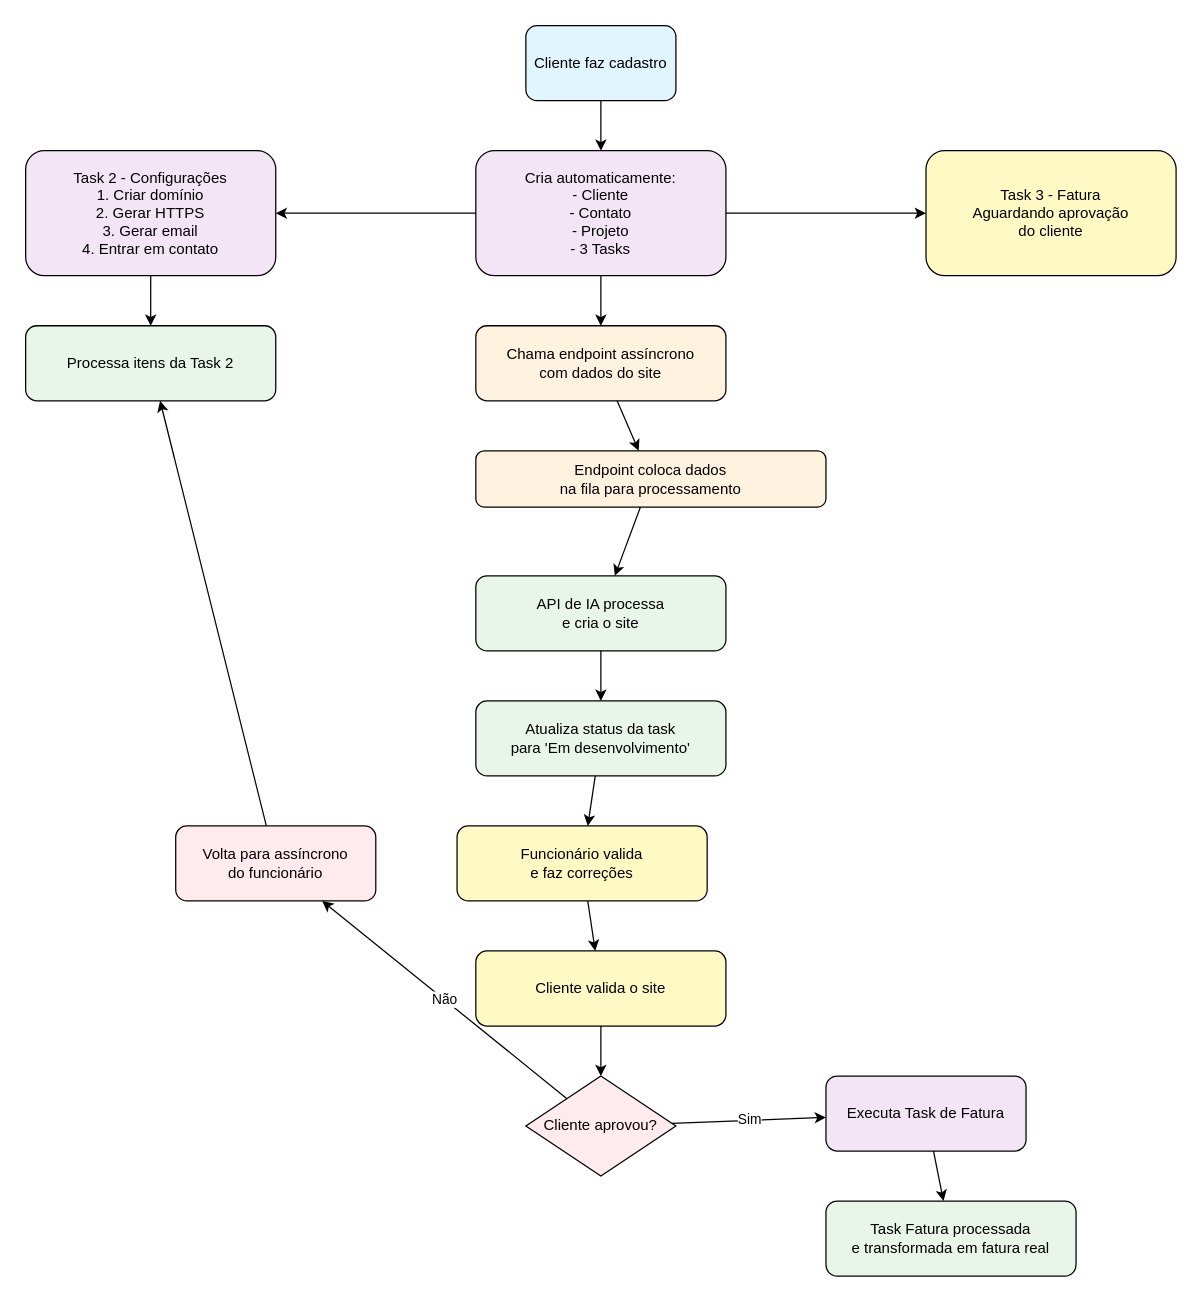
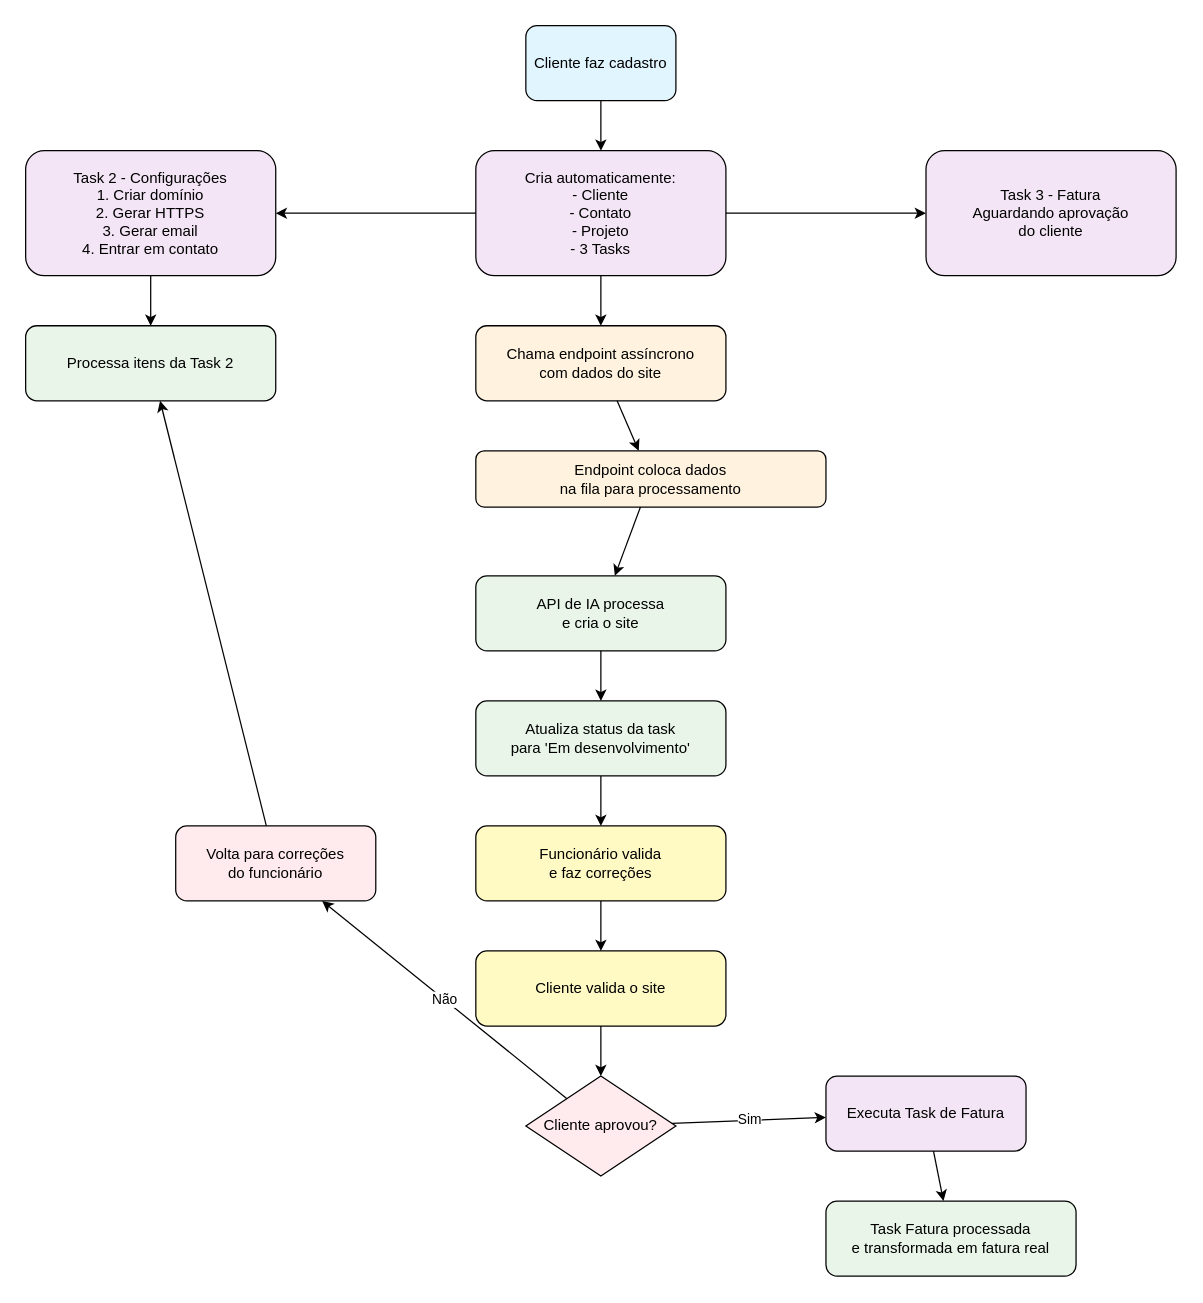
  <mxCell id="0" />
  <mxCell id="1" parent="0" />
  <mxCell id="2" value="Cliente faz cadastro" style="rounded=1;whiteSpace=wrap;html=1;fillColor=#e1f5fe;strokeColor=#000000;fontColor=#000000;" parent="1" vertex="1"><mxGeometry x="420" y="20" width="120" height="60" as="geometry" /></mxCell>
  <mxCell id="3" value="Cria automaticamente:&lt;br&gt;- Cliente&lt;br&gt;- Contato&lt;br&gt;- Projeto&lt;br&gt;- 3 Tasks" style="rounded=1;whiteSpace=wrap;html=1;fillColor=#f3e5f5;strokeColor=#000000;fontColor=#000000;" parent="1" vertex="1"><mxGeometry x="380" y="120" width="200" height="100" as="geometry" /></mxCell>
  <mxCell id="4" value="Chama endpoint assíncrono&lt;br&gt;com dados do site" style="rounded=1;whiteSpace=wrap;html=1;fillColor=#fff3e0;strokeColor=#000000;fontColor=#000000;" parent="1" vertex="1"><mxGeometry x="380" y="260" width="200" height="60" as="geometry" /></mxCell>
  <mxCell id="5" value="Endpoint coloca dados&lt;br&gt;na fila para processamento" style="rounded=1;whiteSpace=wrap;html=1;fillColor=#fff3e0;strokeColor=#000000;fontColor=#000000;" parent="1" vertex="1"><mxGeometry x="380" y="360" width="280" height="45" as="geometry" /></mxCell>
  <mxCell id="6" value="API de IA processa&lt;br&gt;e cria o site" style="rounded=1;whiteSpace=wrap;html=1;fillColor=#e8f5e8;strokeColor=#000000;fontColor=#000000;" parent="1" vertex="1"><mxGeometry x="380" y="460" width="200" height="60" as="geometry" /></mxCell>
  <mxCell id="7" value="Atualiza status da task&lt;br&gt;para 'Em desenvolvimento'" style="rounded=1;whiteSpace=wrap;html=1;fillColor=#e8f5e8;strokeColor=#000000;fontColor=#000000;" parent="1" vertex="1"><mxGeometry x="380" y="560" width="200" height="60" as="geometry" /></mxCell>
- <mxCell id="8" value="Funcionário valida&lt;br&gt;e faz correções" style="rounded=1;whiteSpace=wrap;html=1;fillColor=#fff9c4;strokeColor=#000000;fontColor=#000000;" parent="1" vertex="1"><mxGeometry x="365" y="660" width="200" height="60" as="geometry" /></mxCell>
+ <mxCell id="8" value="Funcionário valida&lt;br&gt;e faz correções" style="rounded=1;whiteSpace=wrap;html=1;fillColor=#fff9c4;strokeColor=#000000;fontColor=#000000;" parent="1" vertex="1"><mxGeometry x="380" y="660" width="200" height="60" as="geometry" /></mxCell>
  <mxCell id="9" value="Cliente valida o site" style="rounded=1;whiteSpace=wrap;html=1;fillColor=#fff9c4;strokeColor=#000000;fontColor=#000000;" parent="1" vertex="1"><mxGeometry x="380" y="760" width="200" height="60" as="geometry" /></mxCell>
  <mxCell id="10" value="Cliente aprovou?" style="rhombus;whiteSpace=wrap;html=1;fillColor=#ffebee;strokeColor=#000000;fontColor=#000000;" parent="1" vertex="1"><mxGeometry x="420" y="860" width="120" height="80" as="geometry" /></mxCell>
- <mxCell id="11" value="Volta para assíncrono&lt;br&gt;do funcionário" style="rounded=1;whiteSpace=wrap;html=1;fillColor=#ffebee;strokeColor=#000000;fontColor=#000000;" parent="1" vertex="1"><mxGeometry x="140" y="660" width="160" height="60" as="geometry" /></mxCell>
+ <mxCell id="11" value="Volta para correções&lt;br&gt;do funcionário" style="rounded=1;whiteSpace=wrap;html=1;fillColor=#ffebee;strokeColor=#000000;fontColor=#000000;" parent="1" vertex="1"><mxGeometry x="140" y="660" width="160" height="60" as="geometry" /></mxCell>
  <mxCell id="12" value="Executa Task de Fatura" style="rounded=1;whiteSpace=wrap;html=1;fillColor=#f3e5f5;strokeColor=#000000;fontColor=#000000;" parent="1" vertex="1"><mxGeometry x="660" y="860" width="160" height="60" as="geometry" /></mxCell>
  <mxCell id="13" value="Task Fatura processada&lt;br&gt;e transformada em fatura real" style="rounded=1;whiteSpace=wrap;html=1;fillColor=#e8f5e8;strokeColor=#000000;fontColor=#000000;" parent="1" vertex="1"><mxGeometry x="660" y="960" width="200" height="60" as="geometry" /></mxCell>
  <mxCell id="14" value="Task 2 - Configurações&lt;br&gt;1. Criar domínio&lt;br&gt;2. Gerar HTTPS&lt;br&gt;3. Gerar email&lt;br&gt;4. Entrar em contato" style="rounded=1;whiteSpace=wrap;html=1;fillColor=#f3e5f5;strokeColor=#000000;fontColor=#000000;" parent="1" vertex="1"><mxGeometry x="20" y="120" width="200" height="100" as="geometry" /></mxCell>
  <mxCell id="15" value="Processa itens da Task 2" style="rounded=1;whiteSpace=wrap;html=1;fillColor=#e8f5e8;strokeColor=#000000;fontColor=#000000;" parent="1" vertex="1"><mxGeometry x="20" y="260" width="200" height="60" as="geometry" /></mxCell>
- <mxCell id="16" value="Task 3 - Fatura&lt;br&gt;Aguardando aprovação&lt;br&gt;do cliente" style="rounded=1;whiteSpace=wrap;html=1;fillColor=#fff9c4;strokeColor=#000000;fontColor=#000000;" parent="1" vertex="1"><mxGeometry x="740" y="120" width="200" height="100" as="geometry" /></mxCell>
+ <mxCell id="16" value="Task 3 - Fatura&lt;br&gt;Aguardando aprovação&lt;br&gt;do cliente" style="rounded=1;whiteSpace=wrap;html=1;fillColor=#f3e5f5;strokeColor=#000000;fontColor=#000000;" parent="1" vertex="1"><mxGeometry x="740" y="120" width="200" height="100" as="geometry" /></mxCell>
  <mxCell id="17" value="" style="endArrow=classic;html=1;rounded=0;strokeColor=#000000;fontColor=#000000;" parent="1" source="2" target="3" edge="1"><mxGeometry width="50" height="50" relative="1" as="geometry"><mxPoint x="480" y="90" as="sourcePoint" /><mxPoint x="480" y="120" as="targetPoint" /></mxGeometry></mxCell>
  <mxCell id="18" value="" style="endArrow=classic;html=1;rounded=0;strokeColor=#000000;fontColor=#000000;" parent="1" source="3" target="4" edge="1"><mxGeometry width="50" height="50" relative="1" as="geometry"><mxPoint x="480" y="230" as="sourcePoint" /><mxPoint x="480" y="260" as="targetPoint" /></mxGeometry></mxCell>
  <mxCell id="19" value="" style="endArrow=classic;html=1;rounded=0;strokeColor=#000000;fontColor=#000000;" parent="1" source="4" target="5" edge="1"><mxGeometry width="50" height="50" relative="1" as="geometry"><mxPoint x="480" y="330" as="sourcePoint" /><mxPoint x="480" y="360" as="targetPoint" /></mxGeometry></mxCell>
  <mxCell id="20" value="" style="endArrow=classic;html=1;rounded=0;strokeColor=#000000;fontColor=#000000;" parent="1" source="5" target="6" edge="1"><mxGeometry width="50" height="50" relative="1" as="geometry"><mxPoint x="480" y="430" as="sourcePoint" /><mxPoint x="480" y="460" as="targetPoint" /></mxGeometry></mxCell>
  <mxCell id="21" value="" style="endArrow=classic;html=1;rounded=0;strokeColor=#000000;fontColor=#000000;" parent="1" source="6" target="7" edge="1"><mxGeometry width="50" height="50" relative="1" as="geometry"><mxPoint x="480" y="530" as="sourcePoint" /><mxPoint x="480" y="560" as="targetPoint" /></mxGeometry></mxCell>
  <mxCell id="22" value="" style="endArrow=classic;html=1;rounded=0;strokeColor=#000000;fontColor=#000000;" parent="1" source="7" target="8" edge="1"><mxGeometry width="50" height="50" relative="1" as="geometry"><mxPoint x="480" y="630" as="sourcePoint" /><mxPoint x="480" y="660" as="targetPoint" /></mxGeometry></mxCell>
  <mxCell id="23" value="" style="endArrow=classic;html=1;rounded=0;strokeColor=#000000;fontColor=#000000;" parent="1" source="8" target="9" edge="1"><mxGeometry width="50" height="50" relative="1" as="geometry"><mxPoint x="480" y="730" as="sourcePoint" /><mxPoint x="480" y="760" as="targetPoint" /></mxGeometry></mxCell>
  <mxCell id="24" value="" style="endArrow=classic;html=1;rounded=0;strokeColor=#000000;fontColor=#000000;" parent="1" source="9" target="10" edge="1"><mxGeometry width="50" height="50" relative="1" as="geometry"><mxPoint x="480" y="830" as="sourcePoint" /><mxPoint x="480" y="860" as="targetPoint" /></mxGeometry></mxCell>
  <mxCell id="25" value="Não" style="endArrow=classic;html=1;rounded=0;strokeColor=#000000;fontColor=#000000;" parent="1" source="10" target="11" edge="1"><mxGeometry width="50" height="50" relative="1" as="geometry"><mxPoint x="420" y="900" as="sourcePoint" /><mxPoint x="300" y="690" as="targetPoint" /></mxGeometry></mxCell>
  <mxCell id="26" value="Sim" style="endArrow=classic;html=1;rounded=0;strokeColor=#000000;fontColor=#000000;" parent="1" source="10" target="12" edge="1"><mxGeometry width="50" height="50" relative="1" as="geometry"><mxPoint x="540" y="900" as="sourcePoint" /><mxPoint x="660" y="860" as="targetPoint" /></mxGeometry></mxCell>
  <mxCell id="27" value="" style="endArrow=classic;html=1;rounded=0;strokeColor=#000000;fontColor=#000000;" parent="1" source="12" target="13" edge="1"><mxGeometry width="50" height="50" relative="1" as="geometry"><mxPoint x="740" y="930" as="sourcePoint" /><mxPoint x="760" y="960" as="targetPoint" /></mxGeometry></mxCell>
  <mxCell id="28" value="" style="endArrow=classic;html=1;rounded=0;strokeColor=#000000;fontColor=#000000;" parent="1" source="3" target="14" edge="1"><mxGeometry width="50" height="50" relative="1" as="geometry"><mxPoint x="380" y="170" as="sourcePoint" /><mxPoint x="220" y="170" as="targetPoint" /></mxGeometry></mxCell>
  <mxCell id="29" value="" style="endArrow=classic;html=1;rounded=0;strokeColor=#000000;fontColor=#000000;" parent="1" source="14" target="15" edge="1"><mxGeometry width="50" height="50" relative="1" as="geometry"><mxPoint x="120" y="230" as="sourcePoint" /><mxPoint x="120" y="260" as="targetPoint" /></mxGeometry></mxCell>
  <mxCell id="30" value="" style="endArrow=classic;html=1;rounded=0;strokeColor=#000000;fontColor=#000000;" parent="1" source="3" target="16" edge="1"><mxGeometry width="50" height="50" relative="1" as="geometry"><mxPoint x="580" y="170" as="sourcePoint" /><mxPoint x="740" y="170" as="targetPoint" /></mxGeometry></mxCell>
  <mxCell id="31" value="" style="endArrow=classic;html=1;rounded=0;strokeColor=#000000;fontColor=#000000;" parent="1" source="11" target="15" edge="1"><mxGeometry width="50" height="50" relative="1" as="geometry"><mxPoint x="300" y="690" as="sourcePoint" /><mxPoint x="380" y="690" as="targetPoint" /></mxGeometry></mxCell>
